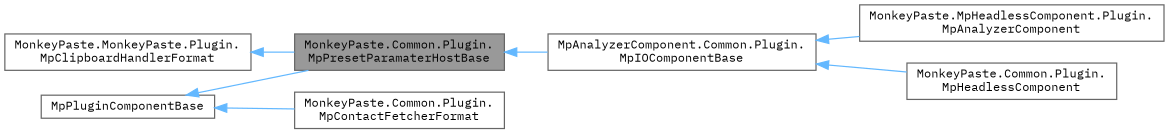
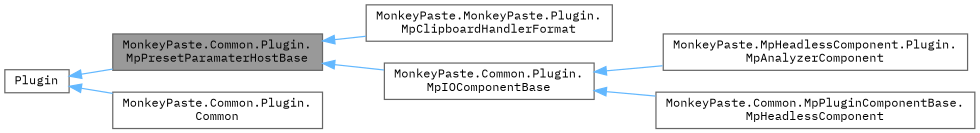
  digraph {
    fontname="IBM Plex Mono"
    rankdir=LR
    node [color=gray40 fillcolor=white fontname="IBM Plex Mono" fontsize=10 shape=box style=filled]
    edge [color=steelblue1 dir=back fontname="IBM Plex Mono" fontsize=10 labelfontname=Helvetica labelfontsize=10 style=solid]
    n1 [fillcolor=grey60 fontcolor=black height=0.2 label="MonkeyPaste.Common.Plugin.\lMpPresetParamaterHostBase" width=0.4]
    n2 [height=0.2 label="MonkeyPaste.MonkeyPaste.Plugin.\lMpClipboardHandlerFormat" width=0.4]
-   n3 [height=0.2 label="MpAnalyzerComponent.Common.Plugin.\lMpIOComponentBase" width=0.4]
-   n4 [height=0.2 label="MonkeyPaste.Common.Plugin.\lMpContactFetcherFormat" width=0.4]
+   n3 [height=0.2 label="MonkeyPaste.Common.Plugin.\lMpIOComponentBase" width=0.4]
+   n4 [height=0.2 label="MonkeyPaste.Common.Plugin.\lCommon" width=0.4]
    n5 [height=0.2 label="MonkeyPaste.MpHeadlessComponent.Plugin.\lMpAnalyzerComponent" width=0.4]
-   n6 [height=0.2 label="MonkeyPaste.Common.Plugin.\lMpHeadlessComponent" width=0.4]
-   n7 [height=0.2 label=MpPluginComponentBase width=0.4]
-   n2 -> n1
+   n6 [height=0.2 label="MonkeyPaste.Common.MpPluginComponentBase.\lMpHeadlessComponent" width=0.4]
+   n7 [height=0.2 label=Plugin width=0.4]
+   n1 -> n2
    n1 -> n3
    n3 -> n5
    n3 -> n6
    n7 -> n1
    n7 -> n4
  }
